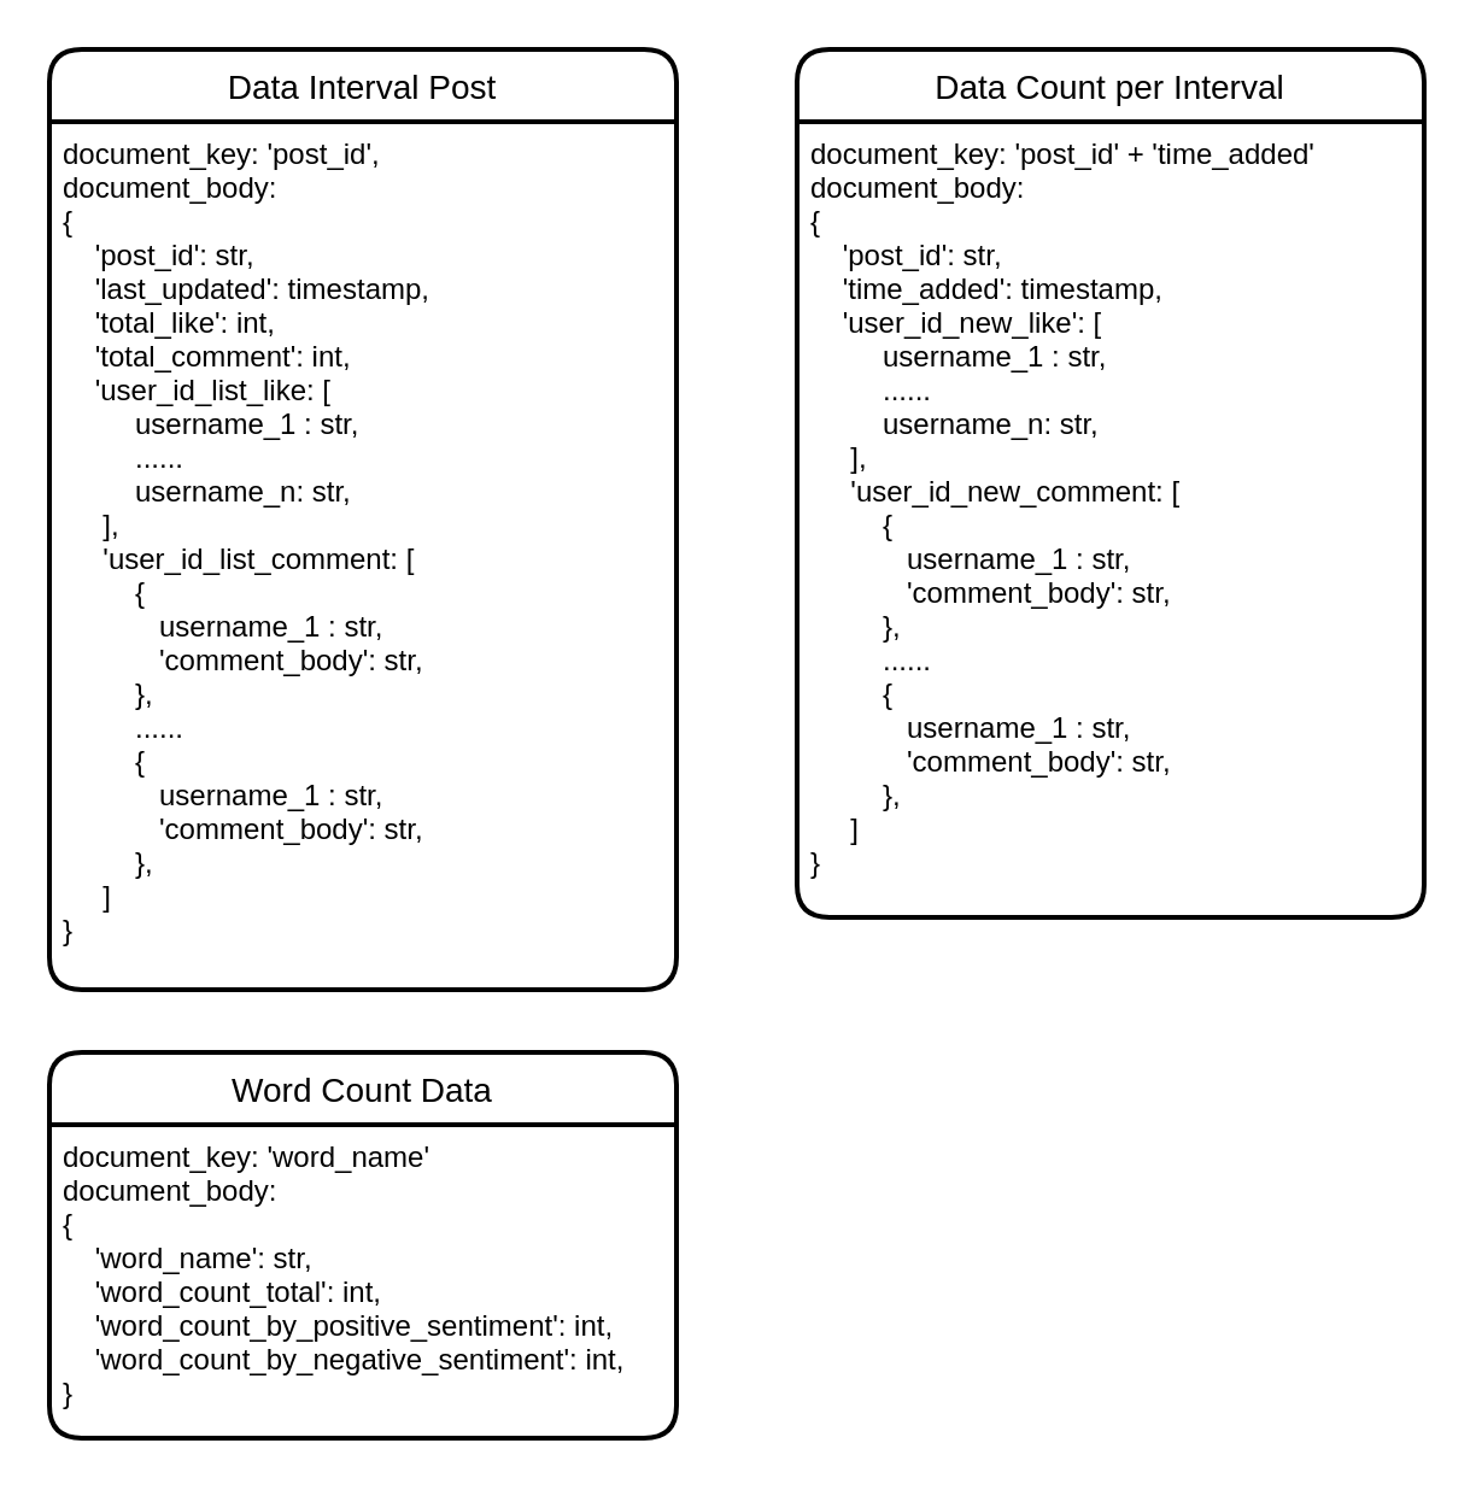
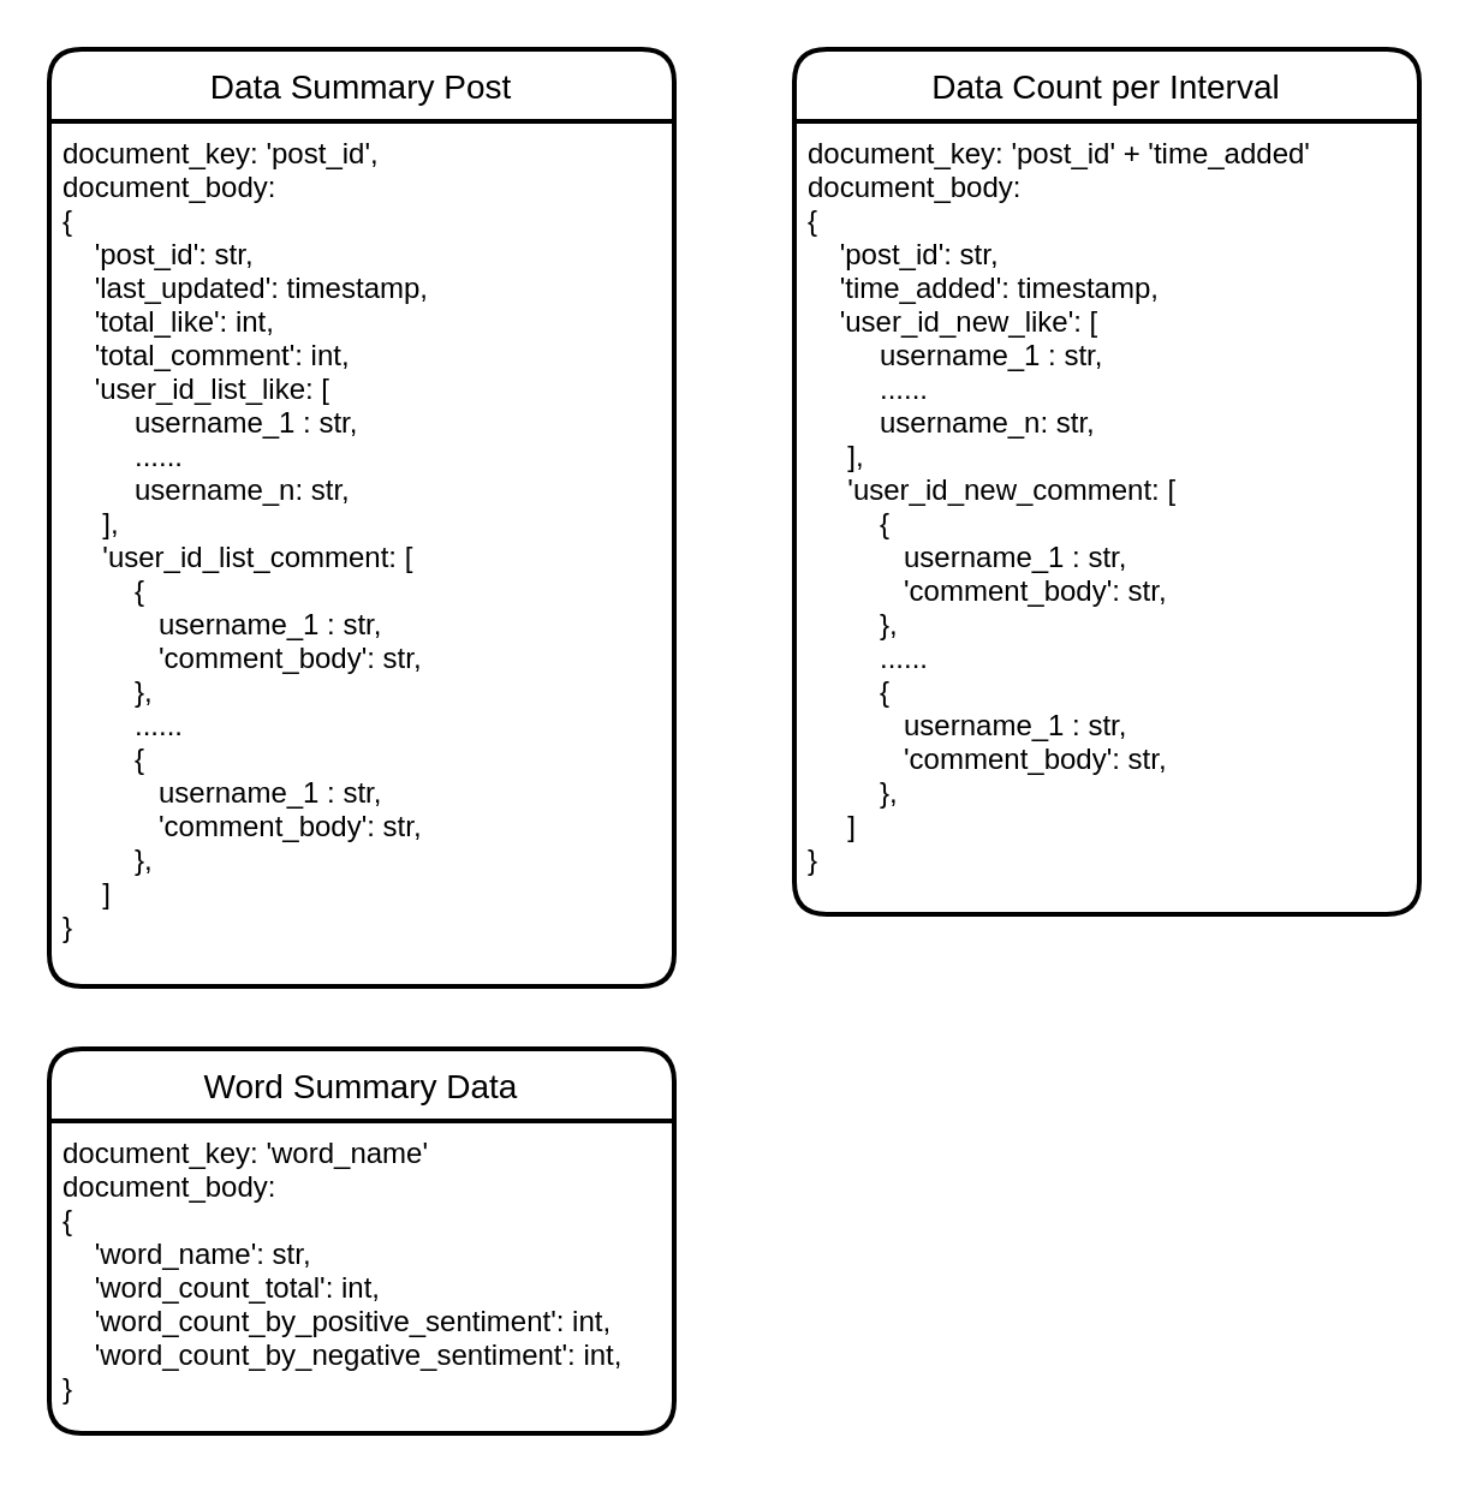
  <mxCell id="0" />
  <mxCell id="1" parent="0" />
- <mxCell id="2" value="Data Interval Post" style="swimlane;childLayout=stackLayout;horizontal=1;startSize=30;horizontalStack=0;rounded=1;fontSize=14;fontStyle=0;strokeWidth=2;resizeParent=0;resizeLast=1;shadow=0;dashed=0;align=center;" vertex="1" parent="1"><mxGeometry x="20" y="20" width="260" height="390" as="geometry" /></mxCell>
+ <mxCell id="2" value="Data Summary Post" style="swimlane;childLayout=stackLayout;horizontal=1;startSize=30;horizontalStack=0;rounded=1;fontSize=14;fontStyle=0;strokeWidth=2;resizeParent=0;resizeLast=1;shadow=0;dashed=0;align=center;" vertex="1" parent="1"><mxGeometry x="20" y="20" width="260" height="390" as="geometry" /></mxCell>
  <mxCell id="3" value="document_key: 'post_id',&#10;document_body:&#10;{&#10;    'post_id': str,&#10;    'last_updated': timestamp,&#10;    'total_like': int,&#10;    'total_comment': int,&#10;    'user_id_list_like: [&#10;         username_1 : str,&#10;         ......&#10;         username_n: str,&#10;     ],&#10;     'user_id_list_comment: [&#10;         {&#10;            username_1 : str,&#10;            'comment_body': str,&#10;         },&#10;         ......&#10;         {&#10;            username_1 : str,&#10;            'comment_body': str,&#10;         },&#10;     ]&#10;}" style="align=left;strokeColor=none;fillColor=none;spacingLeft=4;fontSize=12;verticalAlign=top;resizable=0;rotatable=0;part=1;" vertex="1" parent="2"><mxGeometry y="30" width="260" height="360" as="geometry" /></mxCell>
- <mxCell id="4" value="Word Count Data" style="swimlane;childLayout=stackLayout;horizontal=1;startSize=30;horizontalStack=0;rounded=1;fontSize=14;fontStyle=0;strokeWidth=2;resizeParent=0;resizeLast=1;shadow=0;dashed=0;align=center;" vertex="1" parent="1"><mxGeometry x="20" y="436" width="260" height="160" as="geometry" /></mxCell>
+ <mxCell id="4" value="Word Summary Data" style="swimlane;childLayout=stackLayout;horizontal=1;startSize=30;horizontalStack=0;rounded=1;fontSize=14;fontStyle=0;strokeWidth=2;resizeParent=0;resizeLast=1;shadow=0;dashed=0;align=center;" vertex="1" parent="1"><mxGeometry x="20" y="436" width="260" height="160" as="geometry" /></mxCell>
  <mxCell id="5" value="document_key: 'word_name'&#10;document_body: &#10;{&#10;    'word_name': str,&#10;    'word_count_total': int,&#10;    'word_count_by_positive_sentiment': int,&#10;    'word_count_by_negative_sentiment': int,&#10;}" style="align=left;strokeColor=none;fillColor=none;spacingLeft=4;fontSize=12;verticalAlign=top;resizable=0;rotatable=0;part=1;" vertex="1" parent="4"><mxGeometry y="30" width="260" height="130" as="geometry" /></mxCell>
  <mxCell id="6" value="Data Count per Interval" style="swimlane;childLayout=stackLayout;horizontal=1;startSize=30;horizontalStack=0;rounded=1;fontSize=14;fontStyle=0;strokeWidth=2;resizeParent=0;resizeLast=1;shadow=0;dashed=0;align=center;" vertex="1" parent="1"><mxGeometry x="330" y="20" width="260" height="360" as="geometry" /></mxCell>
  <mxCell id="7" value="document_key: 'post_id' + 'time_added'&#10;document_body:&#10;{&#10;    'post_id': str,&#10;    'time_added': timestamp,&#10;    'user_id_new_like': [&#10;         username_1 : str,&#10;         ......&#10;         username_n: str,&#10;     ],&#10;     'user_id_new_comment: [&#10;         {&#10;            username_1 : str,&#10;            'comment_body': str,&#10;         },&#10;         ......&#10;         {&#10;            username_1 : str,&#10;            'comment_body': str,&#10;         },&#10;     ]&#10;}" style="align=left;strokeColor=none;fillColor=none;spacingLeft=4;fontSize=12;verticalAlign=top;resizable=0;rotatable=0;part=1;" vertex="1" parent="6"><mxGeometry y="30" width="260" height="330" as="geometry" /></mxCell>
